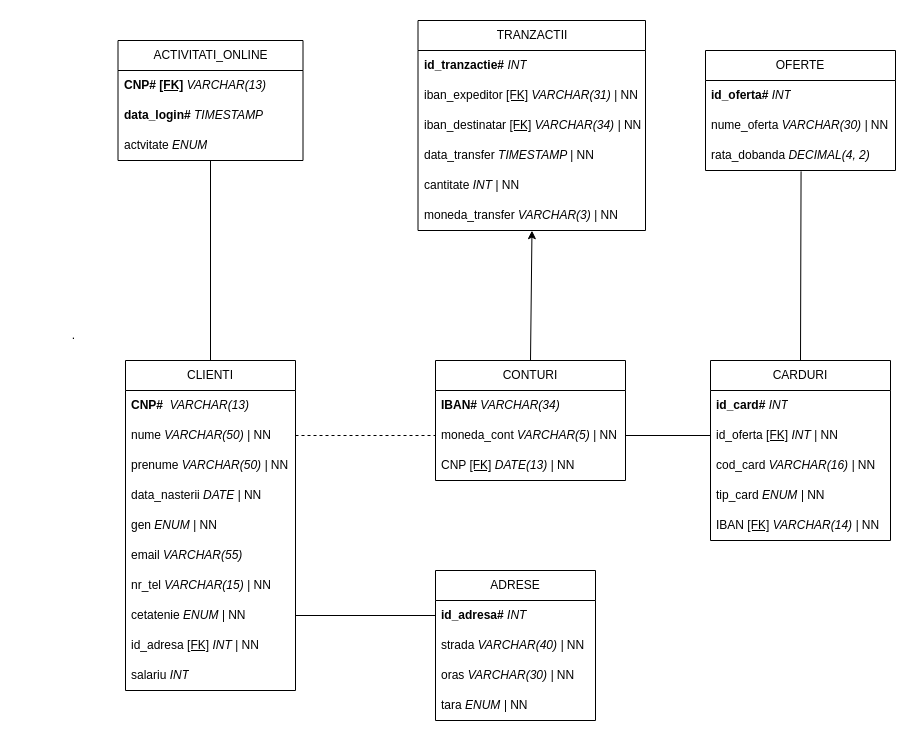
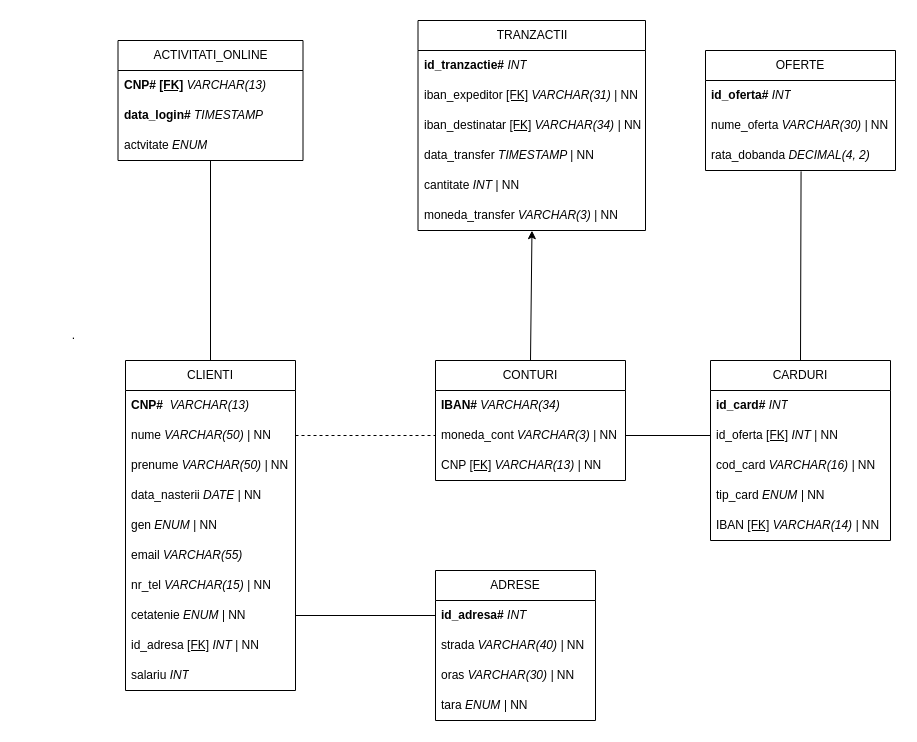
  <mxCell id="0" />
  <mxCell id="1" parent="0" />
  <mxCell id="2" value="ACTIVITATI_ONLINE" style="swimlane;fontStyle=0;childLayout=stackLayout;horizontal=1;startSize=30;horizontalStack=0;resizeParent=1;resizeParentMax=0;resizeLast=0;collapsible=1;marginBottom=0;whiteSpace=wrap;html=1;borderstyle=dashed;" vertex="1" parent="1"><mxGeometry x="117.5" y="40" width="185" height="120" as="geometry" /></mxCell>
  <mxCell id="3" value="&lt;b&gt;CNP# &lt;u&gt;[FK]&lt;/u&gt;&amp;nbsp;&lt;/b&gt;&lt;i&gt;VARCHAR(13)&amp;nbsp;&lt;/i&gt;" style="text;strokeColor=none;fillColor=none;align=left;verticalAlign=middle;spacingLeft=4;spacingRight=4;overflow=hidden;points=[[0,0.5],[1,0.5]];portConstraint=eastwest;rotatable=0;whiteSpace=wrap;html=1;" vertex="1" parent="2"><mxGeometry y="30" width="185" height="30" as="geometry" /></mxCell>
  <mxCell id="4" value="&lt;b&gt;data_login#&amp;nbsp;&lt;/b&gt;&lt;i&gt;TIMESTAMP&lt;/i&gt;" style="text;strokeColor=none;fillColor=none;align=left;verticalAlign=middle;spacingLeft=4;spacingRight=4;overflow=hidden;points=[[0,0.5],[1,0.5]];portConstraint=eastwest;rotatable=0;whiteSpace=wrap;html=1;" vertex="1" parent="2"><mxGeometry y="60" width="185" height="30" as="geometry" /></mxCell>
  <mxCell id="5" value="actvitate &lt;i&gt;ENUM&lt;/i&gt;" style="text;strokeColor=none;fillColor=none;align=left;verticalAlign=middle;spacingLeft=4;spacingRight=4;overflow=hidden;points=[[0,0.5],[1,0.5]];portConstraint=eastwest;rotatable=0;whiteSpace=wrap;html=1;" vertex="1" parent="2"><mxGeometry y="90" width="185" height="30" as="geometry" /></mxCell>
  <mxCell id="6" value="CLIENTI" style="swimlane;fontStyle=0;childLayout=stackLayout;horizontal=1;startSize=30;horizontalStack=0;resizeParent=1;resizeParentMax=0;resizeLast=0;collapsible=1;marginBottom=0;whiteSpace=wrap;html=1;" vertex="1" parent="1"><mxGeometry x="125" y="360" width="170" height="330" as="geometry" /></mxCell>
  <mxCell id="7" value="&lt;b&gt;CNP#&amp;nbsp; &lt;/b&gt;&lt;i&gt;VARCHAR(13)&lt;/i&gt;" style="text;strokeColor=none;fillColor=none;align=left;verticalAlign=middle;spacingLeft=4;spacingRight=4;overflow=hidden;points=[[0,0.5],[1,0.5]];portConstraint=eastwest;rotatable=0;whiteSpace=wrap;html=1;" vertex="1" parent="6"><mxGeometry y="30" width="170" height="30" as="geometry" /></mxCell>
  <mxCell id="8" value="nume &lt;i&gt;VARCHAR(50) | &lt;/i&gt;NN" style="text;strokeColor=none;fillColor=none;align=left;verticalAlign=middle;spacingLeft=4;spacingRight=4;overflow=hidden;points=[[0,0.5],[1,0.5]];portConstraint=eastwest;rotatable=0;whiteSpace=wrap;html=1;" vertex="1" parent="6"><mxGeometry y="60" width="170" height="30" as="geometry" /></mxCell>
  <mxCell id="9" value="prenume &lt;i&gt;VARCHAR(50) | &lt;/i&gt;NN" style="text;strokeColor=none;fillColor=none;align=left;verticalAlign=middle;spacingLeft=4;spacingRight=4;overflow=hidden;points=[[0,0.5],[1,0.5]];portConstraint=eastwest;rotatable=0;whiteSpace=wrap;html=1;" vertex="1" parent="6"><mxGeometry y="90" width="170" height="30" as="geometry" /></mxCell>
  <mxCell id="10" value="data_nasterii &lt;i&gt;DATE | &lt;/i&gt;NN" style="text;strokeColor=none;fillColor=none;align=left;verticalAlign=middle;spacingLeft=4;spacingRight=4;overflow=hidden;points=[[0,0.5],[1,0.5]];portConstraint=eastwest;rotatable=0;whiteSpace=wrap;html=1;" vertex="1" parent="6"><mxGeometry y="120" width="170" height="30" as="geometry" /></mxCell>
  <mxCell id="11" value="gen &lt;i&gt;ENUM | &lt;/i&gt;NN" style="text;strokeColor=none;fillColor=none;align=left;verticalAlign=middle;spacingLeft=4;spacingRight=4;overflow=hidden;points=[[0,0.5],[1,0.5]];portConstraint=eastwest;rotatable=0;whiteSpace=wrap;html=1;" vertex="1" parent="6"><mxGeometry y="150" width="170" height="30" as="geometry" /></mxCell>
  <mxCell id="12" value="email &lt;i&gt;VARCHAR(55)&lt;/i&gt;" style="text;strokeColor=none;fillColor=none;align=left;verticalAlign=middle;spacingLeft=4;spacingRight=4;overflow=hidden;points=[[0,0.5],[1,0.5]];portConstraint=eastwest;rotatable=0;whiteSpace=wrap;html=1;" vertex="1" parent="6"><mxGeometry y="180" width="170" height="30" as="geometry" /></mxCell>
  <mxCell id="13" value="nr_tel &lt;i&gt;VARCHAR(15) | &lt;/i&gt;NN" style="text;strokeColor=none;fillColor=none;align=left;verticalAlign=middle;spacingLeft=4;spacingRight=4;overflow=hidden;points=[[0,0.5],[1,0.5]];portConstraint=eastwest;rotatable=0;whiteSpace=wrap;html=1;" vertex="1" parent="6"><mxGeometry y="210" width="170" height="30" as="geometry" /></mxCell>
  <mxCell id="14" value="cetatenie &lt;i&gt;ENUM | &lt;/i&gt;NN" style="text;strokeColor=none;fillColor=none;align=left;verticalAlign=middle;spacingLeft=4;spacingRight=4;overflow=hidden;points=[[0,0.5],[1,0.5]];portConstraint=eastwest;rotatable=0;whiteSpace=wrap;html=1;" vertex="1" parent="6"><mxGeometry y="240" width="170" height="30" as="geometry" /></mxCell>
  <mxCell id="15" value="id_adresa &lt;u&gt;[FK]&lt;/u&gt;&amp;nbsp;&lt;i&gt;INT | &lt;/i&gt;NN" style="text;strokeColor=none;fillColor=none;align=left;verticalAlign=middle;spacingLeft=4;spacingRight=4;overflow=hidden;points=[[0,0.5],[1,0.5]];portConstraint=eastwest;rotatable=0;whiteSpace=wrap;html=1;" vertex="1" parent="6"><mxGeometry y="270" width="170" height="30" as="geometry" /></mxCell>
  <mxCell id="16" value="salariu &lt;i&gt;INT&lt;/i&gt;" style="text;strokeColor=none;fillColor=none;align=left;verticalAlign=middle;spacingLeft=4;spacingRight=4;overflow=hidden;points=[[0,0.5],[1,0.5]];portConstraint=eastwest;rotatable=0;whiteSpace=wrap;html=1;" vertex="1" parent="6"><mxGeometry y="300" width="170" height="30" as="geometry" /></mxCell>
  <mxCell id="17" value="ADRESE" style="swimlane;fontStyle=0;childLayout=stackLayout;horizontal=1;startSize=30;horizontalStack=0;resizeParent=1;resizeParentMax=0;resizeLast=0;collapsible=1;marginBottom=0;whiteSpace=wrap;html=1;" vertex="1" parent="1"><mxGeometry x="435" y="570" width="160" height="150" as="geometry" /></mxCell>
  <mxCell id="18" value="&lt;b&gt;id_adresa# &lt;/b&gt;&lt;i&gt;INT&amp;nbsp;&lt;/i&gt;" style="text;strokeColor=none;fillColor=none;align=left;verticalAlign=middle;spacingLeft=4;spacingRight=4;overflow=hidden;points=[[0,0.5],[1,0.5]];portConstraint=eastwest;rotatable=0;whiteSpace=wrap;html=1;" vertex="1" parent="17"><mxGeometry y="30" width="160" height="30" as="geometry" /></mxCell>
  <mxCell id="19" value="strada &lt;i&gt;VARCHAR(40) | &lt;/i&gt;NN" style="text;strokeColor=none;fillColor=none;align=left;verticalAlign=middle;spacingLeft=4;spacingRight=4;overflow=hidden;points=[[0,0.5],[1,0.5]];portConstraint=eastwest;rotatable=0;whiteSpace=wrap;html=1;" vertex="1" parent="17"><mxGeometry y="60" width="160" height="30" as="geometry" /></mxCell>
  <mxCell id="20" value="oras &lt;i&gt;VARCHAR(30) | &lt;/i&gt;NN" style="text;strokeColor=none;fillColor=none;align=left;verticalAlign=middle;spacingLeft=4;spacingRight=4;overflow=hidden;points=[[0,0.5],[1,0.5]];portConstraint=eastwest;rotatable=0;whiteSpace=wrap;html=1;" vertex="1" parent="17"><mxGeometry y="90" width="160" height="30" as="geometry" /></mxCell>
  <mxCell id="21" value="tara &lt;i&gt;ENUM | &lt;/i&gt;NN" style="text;strokeColor=none;fillColor=none;align=left;verticalAlign=middle;spacingLeft=4;spacingRight=4;overflow=hidden;points=[[0,0.5],[1,0.5]];portConstraint=eastwest;rotatable=0;whiteSpace=wrap;html=1;" vertex="1" parent="17"><mxGeometry y="120" width="160" height="30" as="geometry" /></mxCell>
  <mxCell id="22" value="CONTURI" style="swimlane;fontStyle=0;childLayout=stackLayout;horizontal=1;startSize=30;horizontalStack=0;resizeParent=1;resizeParentMax=0;resizeLast=0;collapsible=1;marginBottom=0;whiteSpace=wrap;html=1;" vertex="1" parent="1"><mxGeometry x="435" y="360" width="190" height="120" as="geometry" /></mxCell>
  <mxCell id="23" value="&lt;b&gt;IBAN# &lt;/b&gt;&lt;i&gt;VARCHAR(34)&lt;/i&gt;" style="text;strokeColor=none;fillColor=none;align=left;verticalAlign=middle;spacingLeft=4;spacingRight=4;overflow=hidden;points=[[0,0.5],[1,0.5]];portConstraint=eastwest;rotatable=0;whiteSpace=wrap;html=1;" vertex="1" parent="22"><mxGeometry y="30" width="190" height="30" as="geometry" /></mxCell>
- <mxCell id="24" value="moneda_cont &lt;i&gt;VARCHAR(5) | &lt;/i&gt;NN" style="text;strokeColor=none;fillColor=none;align=left;verticalAlign=middle;spacingLeft=4;spacingRight=4;overflow=hidden;points=[[0,0.5],[1,0.5]];portConstraint=eastwest;rotatable=0;whiteSpace=wrap;html=1;" vertex="1" parent="22"><mxGeometry y="60" width="190" height="30" as="geometry" /></mxCell>
- <mxCell id="25" value="CNP &lt;u&gt;[FK]&lt;/u&gt;&amp;nbsp;&lt;i&gt;DATE(13) | &lt;/i&gt;NN" style="text;strokeColor=none;fillColor=none;align=left;verticalAlign=middle;spacingLeft=4;spacingRight=4;overflow=hidden;points=[[0,0.5],[1,0.5]];portConstraint=eastwest;rotatable=0;whiteSpace=wrap;html=1;" vertex="1" parent="22"><mxGeometry y="90" width="190" height="30" as="geometry" /></mxCell>
+ <mxCell id="24" value="moneda_cont &lt;i&gt;VARCHAR(3) | &lt;/i&gt;NN" style="text;strokeColor=none;fillColor=none;align=left;verticalAlign=middle;spacingLeft=4;spacingRight=4;overflow=hidden;points=[[0,0.5],[1,0.5]];portConstraint=eastwest;rotatable=0;whiteSpace=wrap;html=1;" vertex="1" parent="22"><mxGeometry y="60" width="190" height="30" as="geometry" /></mxCell>
+ <mxCell id="25" value="CNP &lt;u&gt;[FK]&lt;/u&gt;&amp;nbsp;&lt;i&gt;VARCHAR(13) | &lt;/i&gt;NN" style="text;strokeColor=none;fillColor=none;align=left;verticalAlign=middle;spacingLeft=4;spacingRight=4;overflow=hidden;points=[[0,0.5],[1,0.5]];portConstraint=eastwest;rotatable=0;whiteSpace=wrap;html=1;" vertex="1" parent="22"><mxGeometry y="90" width="190" height="30" as="geometry" /></mxCell>
  <mxCell id="26" value="TRANZACTII" style="swimlane;fontStyle=0;childLayout=stackLayout;horizontal=1;startSize=30;horizontalStack=0;resizeParent=1;resizeParentMax=0;resizeLast=0;collapsible=1;marginBottom=0;whiteSpace=wrap;html=1;" vertex="1" parent="1"><mxGeometry x="417.5" y="20" width="227.5" height="210" as="geometry" /></mxCell>
  <mxCell id="27" value="&lt;b&gt;id_tranzactie# &lt;/b&gt;&lt;i style=&quot;&quot;&gt;INT&lt;/i&gt;" style="text;strokeColor=none;fillColor=none;align=left;verticalAlign=middle;spacingLeft=4;spacingRight=4;overflow=hidden;points=[[0,0.5],[1,0.5]];portConstraint=eastwest;rotatable=0;whiteSpace=wrap;html=1;" vertex="1" parent="26"><mxGeometry y="30" width="227.5" height="30" as="geometry" /></mxCell>
  <mxCell id="28" value="iban_expeditor &lt;u&gt;[FK]&lt;/u&gt;&amp;nbsp;&lt;i&gt;VARCHAR(31) | &lt;/i&gt;NN" style="text;strokeColor=none;fillColor=none;align=left;verticalAlign=middle;spacingLeft=4;spacingRight=4;overflow=hidden;points=[[0,0.5],[1,0.5]];portConstraint=eastwest;rotatable=0;whiteSpace=wrap;html=1;" vertex="1" parent="26"><mxGeometry y="60" width="227.5" height="30" as="geometry" /></mxCell>
  <mxCell id="29" value="iban_destinatar &lt;u&gt;[FK]&lt;/u&gt;&amp;nbsp;&lt;i&gt;VARCHAR(34) | &lt;/i&gt;NN" style="text;strokeColor=none;fillColor=none;align=left;verticalAlign=middle;spacingLeft=4;spacingRight=4;overflow=hidden;points=[[0,0.5],[1,0.5]];portConstraint=eastwest;rotatable=0;whiteSpace=wrap;html=1;" vertex="1" parent="26"><mxGeometry y="90" width="227.5" height="30" as="geometry" /></mxCell>
  <mxCell id="30" value="data_transfer &lt;i&gt;TIMESTAMP | &lt;/i&gt;NN" style="text;strokeColor=none;fillColor=none;align=left;verticalAlign=middle;spacingLeft=4;spacingRight=4;overflow=hidden;points=[[0,0.5],[1,0.5]];portConstraint=eastwest;rotatable=0;whiteSpace=wrap;html=1;" vertex="1" parent="26"><mxGeometry y="120" width="227.5" height="30" as="geometry" /></mxCell>
  <mxCell id="31" value="cantitate &lt;i&gt;INT | &lt;/i&gt;NN" style="text;strokeColor=none;fillColor=none;align=left;verticalAlign=middle;spacingLeft=4;spacingRight=4;overflow=hidden;points=[[0,0.5],[1,0.5]];portConstraint=eastwest;rotatable=0;whiteSpace=wrap;html=1;" vertex="1" parent="26"><mxGeometry y="150" width="227.5" height="30" as="geometry" /></mxCell>
  <mxCell id="32" value="moneda_transfer &lt;i&gt;VARCHAR(3) | &lt;/i&gt;NN" style="text;strokeColor=none;fillColor=none;align=left;verticalAlign=middle;spacingLeft=4;spacingRight=4;overflow=hidden;points=[[0,0.5],[1,0.5]];portConstraint=eastwest;rotatable=0;whiteSpace=wrap;html=1;" vertex="1" parent="26"><mxGeometry y="180" width="227.5" height="30" as="geometry" /></mxCell>
  <mxCell id="33" value="CARDURI" style="swimlane;fontStyle=0;childLayout=stackLayout;horizontal=1;startSize=30;horizontalStack=0;resizeParent=1;resizeParentMax=0;resizeLast=0;collapsible=1;marginBottom=0;whiteSpace=wrap;html=1;" vertex="1" parent="1"><mxGeometry x="710" y="360" width="180" height="180" as="geometry" /></mxCell>
  <mxCell id="34" value="&lt;b&gt;id_card# &lt;/b&gt;&lt;i style=&quot;&quot;&gt;INT&lt;/i&gt;" style="text;strokeColor=none;fillColor=none;align=left;verticalAlign=middle;spacingLeft=4;spacingRight=4;overflow=hidden;points=[[0,0.5],[1,0.5]];portConstraint=eastwest;rotatable=0;whiteSpace=wrap;html=1;" vertex="1" parent="33"><mxGeometry y="30" width="180" height="30" as="geometry" /></mxCell>
  <mxCell id="35" value="id_oferta &lt;u&gt;[FK]&lt;/u&gt;&amp;nbsp;&lt;i&gt;INT | &lt;/i&gt;NN" style="text;strokeColor=none;fillColor=none;align=left;verticalAlign=middle;spacingLeft=4;spacingRight=4;overflow=hidden;points=[[0,0.5],[1,0.5]];portConstraint=eastwest;rotatable=0;whiteSpace=wrap;html=1;" vertex="1" parent="33"><mxGeometry y="60" width="180" height="30" as="geometry" /></mxCell>
  <mxCell id="36" value="cod_card &lt;i&gt;VARCHAR(16) | &lt;/i&gt;NN" style="text;strokeColor=none;fillColor=none;align=left;verticalAlign=middle;spacingLeft=4;spacingRight=4;overflow=hidden;points=[[0,0.5],[1,0.5]];portConstraint=eastwest;rotatable=0;whiteSpace=wrap;html=1;" vertex="1" parent="33"><mxGeometry y="90" width="180" height="30" as="geometry" /></mxCell>
  <mxCell id="37" value="tip_card &lt;i&gt;ENUM | &lt;/i&gt;NN" style="text;strokeColor=none;fillColor=none;align=left;verticalAlign=middle;spacingLeft=4;spacingRight=4;overflow=hidden;points=[[0,0.5],[1,0.5]];portConstraint=eastwest;rotatable=0;whiteSpace=wrap;html=1;" vertex="1" parent="33"><mxGeometry y="120" width="180" height="30" as="geometry" /></mxCell>
  <mxCell id="38" value="IBAN &lt;u&gt;[FK]&lt;/u&gt;&amp;nbsp;&lt;i&gt;VARCHAR(14) | &lt;/i&gt;NN" style="text;strokeColor=none;fillColor=none;align=left;verticalAlign=middle;spacingLeft=4;spacingRight=4;overflow=hidden;points=[[0,0.5],[1,0.5]];portConstraint=eastwest;rotatable=0;whiteSpace=wrap;html=1;" vertex="1" parent="33"><mxGeometry y="150" width="180" height="30" as="geometry" /></mxCell>
  <mxCell id="39" value="OFERTE" style="swimlane;fontStyle=0;childLayout=stackLayout;horizontal=1;startSize=30;horizontalStack=0;resizeParent=1;resizeParentMax=0;resizeLast=0;collapsible=1;marginBottom=0;whiteSpace=wrap;html=1;" vertex="1" parent="1"><mxGeometry x="705" y="50" width="190" height="120" as="geometry" /></mxCell>
  <mxCell id="40" value="&lt;b&gt;id_oferta# &lt;/b&gt;&lt;i&gt;INT&lt;/i&gt;" style="text;strokeColor=none;fillColor=none;align=left;verticalAlign=middle;spacingLeft=4;spacingRight=4;overflow=hidden;points=[[0,0.5],[1,0.5]];portConstraint=eastwest;rotatable=0;whiteSpace=wrap;html=1;" vertex="1" parent="39"><mxGeometry y="30" width="190" height="30" as="geometry" /></mxCell>
  <mxCell id="41" value="nume_oferta &lt;i&gt;VARCHAR(30) | &lt;/i&gt;NN" style="text;strokeColor=none;fillColor=none;align=left;verticalAlign=middle;spacingLeft=4;spacingRight=4;overflow=hidden;points=[[0,0.5],[1,0.5]];portConstraint=eastwest;rotatable=0;whiteSpace=wrap;html=1;" vertex="1" parent="39"><mxGeometry y="60" width="190" height="30" as="geometry" /></mxCell>
  <mxCell id="42" value="rata_dobanda &lt;i&gt;DECIMAL(4, 2)&lt;/i&gt;" style="text;strokeColor=none;fillColor=none;align=left;verticalAlign=middle;spacingLeft=4;spacingRight=4;overflow=hidden;points=[[0,0.5],[1,0.5]];portConstraint=eastwest;rotatable=0;whiteSpace=wrap;html=1;" vertex="1" parent="39"><mxGeometry y="90" width="190" height="30" as="geometry" /></mxCell>
  <mxCell id="43" value="" style="endArrow=none;html=1;rounded=0;exitX=0.5;exitY=0;exitDx=0;exitDy=0;entryX=0.5;entryY=1;entryDx=0;entryDy=0;" edge="1" parent="1" source="6" target="2"><mxGeometry width="50" height="50" relative="1" as="geometry"><mxPoint x="645" y="390" as="sourcePoint" /><mxPoint x="195" y="250" as="targetPoint" /></mxGeometry></mxCell>
  <mxCell id="44" value="" style="endArrow=none;html=1;rounded=0;exitX=1;exitY=0.5;exitDx=0;exitDy=0;entryX=0;entryY=0.5;entryDx=0;entryDy=0;dashed=1;" edge="1" parent="1" source="8" target="24"><mxGeometry width="50" height="50" relative="1" as="geometry"><mxPoint x="525" y="430" as="sourcePoint" /><mxPoint x="575" y="380" as="targetPoint" /></mxGeometry></mxCell>
  <mxCell id="45" value="" style="endArrow=none;html=1;rounded=0;exitX=0;exitY=0.5;exitDx=0;exitDy=0;entryX=1;entryY=0.5;entryDx=0;entryDy=0;" edge="1" parent="1" source="18" target="14"><mxGeometry width="50" height="50" relative="1" as="geometry"><mxPoint x="525" y="530" as="sourcePoint" /><mxPoint x="575" y="480" as="targetPoint" /></mxGeometry></mxCell>
  <mxCell id="46" value="" style="endArrow=classic;html=1;rounded=0;exitX=0.5;exitY=0;exitDx=0;exitDy=0;entryX=0.501;entryY=1.006;entryDx=0;entryDy=0;entryPerimeter=0;" edge="1" parent="1" source="22" target="32"><mxGeometry width="50" height="50" relative="1" as="geometry"><mxPoint x="525" y="230" as="sourcePoint" /><mxPoint x="575" y="180" as="targetPoint" /></mxGeometry></mxCell>
  <mxCell id="47" value="" style="endArrow=none;html=1;rounded=0;exitX=1;exitY=0.5;exitDx=0;exitDy=0;entryX=0;entryY=0.5;entryDx=0;entryDy=0;" edge="1" parent="1" source="24" target="35"><mxGeometry width="50" height="50" relative="1" as="geometry"><mxPoint x="665" y="370" as="sourcePoint" /><mxPoint x="715" y="320" as="targetPoint" /></mxGeometry></mxCell>
  <mxCell id="48" value="" style="endArrow=none;html=1;rounded=0;entryX=0.503;entryY=1.029;entryDx=0;entryDy=0;entryPerimeter=0;exitX=0.5;exitY=0;exitDx=0;exitDy=0;" edge="1" parent="1" source="33" target="42"><mxGeometry width="50" height="50" relative="1" as="geometry"><mxPoint x="665" y="370" as="sourcePoint" /><mxPoint x="715" y="320" as="targetPoint" /></mxGeometry></mxCell>
  <mxCell id="49" value=".&amp;nbsp; &amp;nbsp; &amp;nbsp; &amp;nbsp; &amp;nbsp; &amp;nbsp; &amp;nbsp; &amp;nbsp; &amp;nbsp; &amp;nbsp; &amp;nbsp; &amp;nbsp; &amp;nbsp; &amp;nbsp; &amp;nbsp; &amp;nbsp; &amp;nbsp; &amp;nbsp; &amp;nbsp; &amp;nbsp; &amp;nbsp; &amp;nbsp; &amp;nbsp; &amp;nbsp; &amp;nbsp;" style="text;html=1;strokeColor=none;fillColor=none;align=center;verticalAlign=middle;whiteSpace=wrap;rounded=0;" vertex="1" parent="1"><mxGeometry x="20" y="320" width="270" height="30" as="geometry" /></mxCell>
